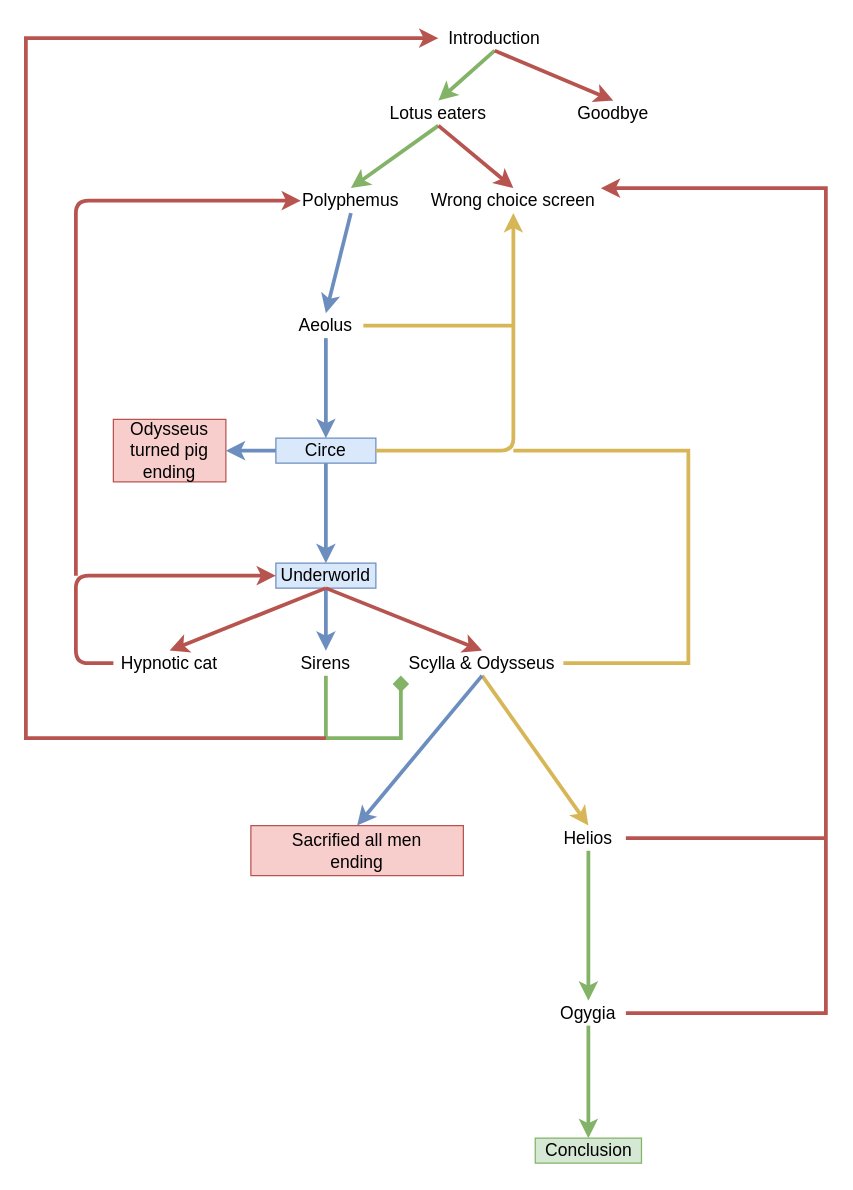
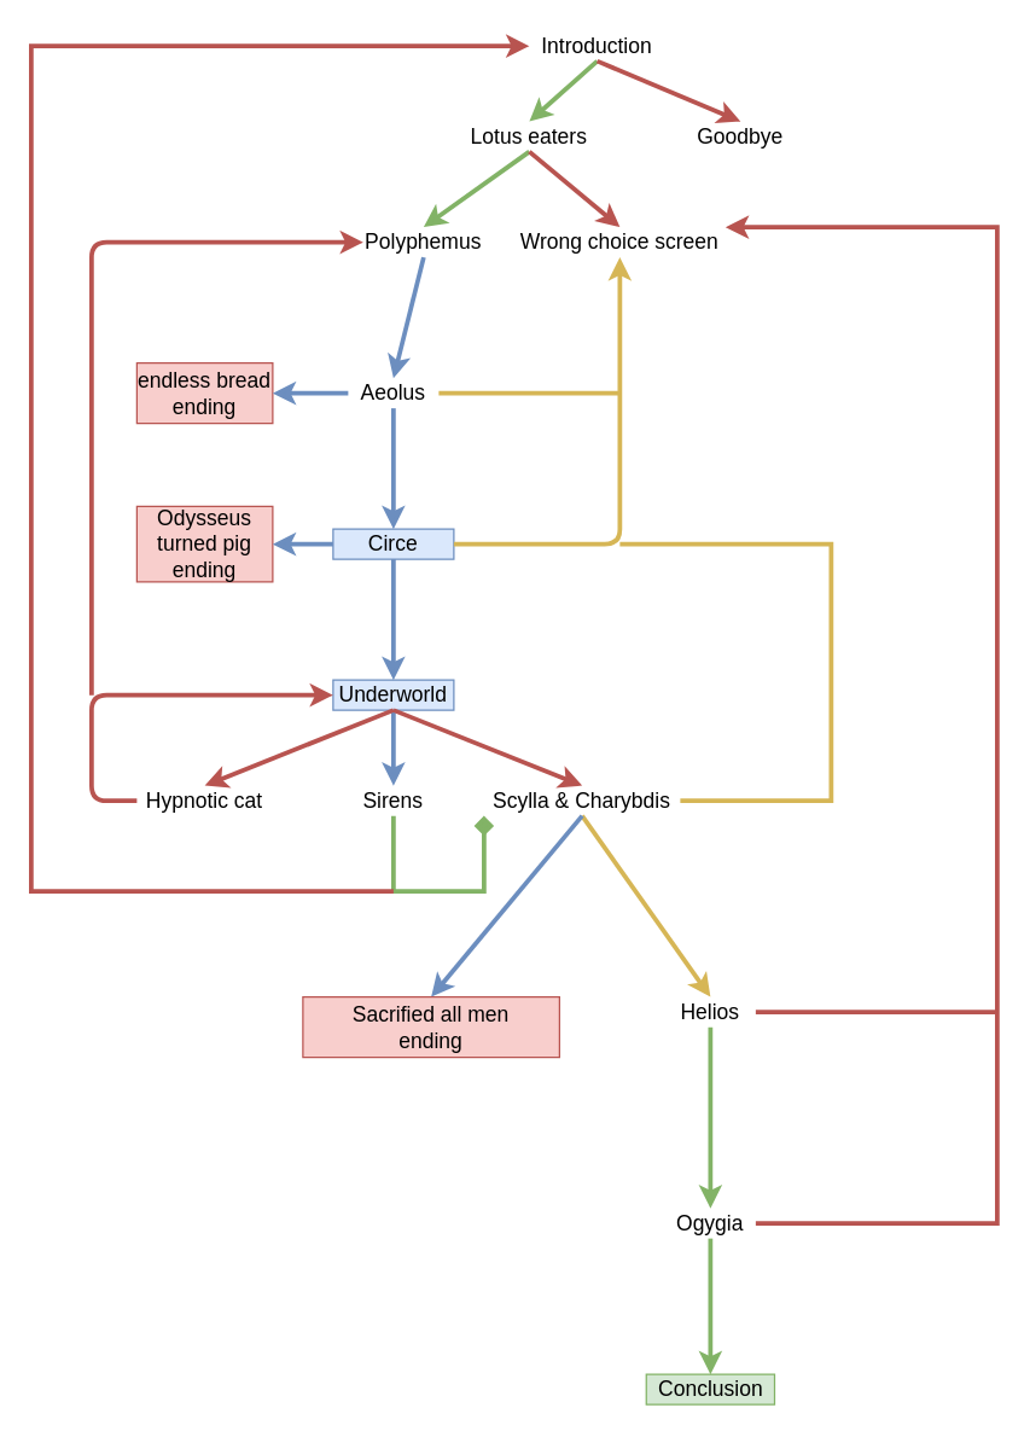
  <mxCell id="0" />
  <mxCell id="1" parent="0" />
  <mxCell id="2" value="&lt;font style=&quot;font-size: 14px&quot;&gt;Introduction&lt;/font&gt;" style="text;html=1;strokeColor=none;fillColor=none;align=center;verticalAlign=middle;whiteSpace=wrap;rounded=0;" parent="1" vertex="1"><mxGeometry x="350" y="20" width="90" height="20" as="geometry" /></mxCell>
  <mxCell id="3" value="&lt;font style=&quot;font-size: 14px&quot;&gt;Lotus eaters&lt;/font&gt;" style="text;html=1;strokeColor=none;fillColor=none;align=center;verticalAlign=middle;whiteSpace=wrap;rounded=0;" parent="1" vertex="1"><mxGeometry x="310" y="80" width="80" height="20" as="geometry" /></mxCell>
  <mxCell id="4" value="" style="endArrow=classic;html=1;exitX=0.5;exitY=1;exitDx=0;exitDy=0;entryX=0.5;entryY=0;entryDx=0;entryDy=0;fillColor=#d5e8d4;strokeColor=#82b366;strokeWidth=3;" parent="1" source="2" target="3" edge="1"><mxGeometry width="50" height="50" relative="1" as="geometry"><mxPoint x="400" y="230" as="sourcePoint" /><mxPoint x="450" y="180" as="targetPoint" /></mxGeometry></mxCell>
  <mxCell id="5" value="&lt;font style=&quot;font-size: 14px&quot;&gt;Goodbye&lt;/font&gt;" style="text;html=1;strokeColor=none;fillColor=none;align=center;verticalAlign=middle;whiteSpace=wrap;rounded=0;" parent="1" vertex="1"><mxGeometry x="460" y="80" width="60" height="20" as="geometry" /></mxCell>
  <mxCell id="6" value="" style="endArrow=classic;html=1;exitX=0.5;exitY=1;exitDx=0;exitDy=0;entryX=0.5;entryY=0;entryDx=0;entryDy=0;strokeWidth=3;fillColor=#f8cecc;strokeColor=#b85450;" parent="1" source="2" target="5" edge="1"><mxGeometry width="50" height="50" relative="1" as="geometry"><mxPoint x="594" y="40" as="sourcePoint" /><mxPoint x="610" y="180" as="targetPoint" /></mxGeometry></mxCell>
  <mxCell id="7" value="&lt;font style=&quot;font-size: 14px&quot;&gt;Polyphemus&lt;/font&gt;" style="text;html=1;strokeColor=none;fillColor=none;align=center;verticalAlign=middle;whiteSpace=wrap;rounded=0;" parent="1" vertex="1"><mxGeometry x="240" y="150" width="80" height="20" as="geometry" /></mxCell>
  <mxCell id="8" value="&lt;font style=&quot;font-size: 14px&quot;&gt;Wrong choice screen&lt;/font&gt;" style="text;html=1;strokeColor=none;fillColor=none;align=center;verticalAlign=middle;whiteSpace=wrap;rounded=0;" parent="1" vertex="1"><mxGeometry x="340" y="150" width="140" height="20" as="geometry" /></mxCell>
  <mxCell id="9" value="" style="endArrow=classic;html=1;exitX=0.5;exitY=1;exitDx=0;exitDy=0;entryX=0.5;entryY=0;entryDx=0;entryDy=0;fillColor=#d5e8d4;strokeColor=#82b366;strokeWidth=3;" parent="1" source="3" target="7" edge="1"><mxGeometry width="50" height="50" relative="1" as="geometry"><mxPoint x="250" y="90" as="sourcePoint" /><mxPoint x="180" y="130" as="targetPoint" /></mxGeometry></mxCell>
  <mxCell id="10" value="" style="endArrow=classic;html=1;exitX=0.5;exitY=1;exitDx=0;exitDy=0;entryX=0.5;entryY=0;entryDx=0;entryDy=0;fillColor=#f8cecc;strokeColor=#b85450;strokeWidth=3;" parent="1" source="3" target="8" edge="1"><mxGeometry width="50" height="50" relative="1" as="geometry"><mxPoint x="360" y="110" as="sourcePoint" /><mxPoint x="270" y="160" as="targetPoint" /></mxGeometry></mxCell>
  <mxCell id="11" value="&lt;font style=&quot;font-size: 14px&quot;&gt;Aeolus&lt;/font&gt;" style="text;html=1;strokeColor=none;fillColor=none;align=center;verticalAlign=middle;whiteSpace=wrap;rounded=0;" parent="1" vertex="1"><mxGeometry x="230" y="250" width="60" height="20" as="geometry" /></mxCell>
  <mxCell id="12" value="" style="endArrow=classic;html=1;exitX=0.5;exitY=1;exitDx=0;exitDy=0;fillColor=#dae8fc;strokeColor=#6c8ebf;strokeWidth=3;" parent="1" source="7" edge="1"><mxGeometry width="50" height="50" relative="1" as="geometry"><mxPoint x="250" y="180" as="sourcePoint" /><mxPoint x="260" y="250" as="targetPoint" /></mxGeometry></mxCell>
  <mxCell id="13" value="&lt;font style=&quot;font-size: 14px&quot;&gt;Circe&lt;/font&gt;" style="text;html=1;strokeColor=#6c8ebf;fillColor=#dae8fc;align=center;verticalAlign=middle;whiteSpace=wrap;rounded=0;" parent="1" vertex="1"><mxGeometry x="220" y="350" width="80" height="20" as="geometry" /></mxCell>
  <mxCell id="14" value="" style="endArrow=classic;html=1;exitX=0.5;exitY=1;exitDx=0;exitDy=0;fillColor=#dae8fc;strokeColor=#6c8ebf;strokeWidth=3;" parent="1" edge="1"><mxGeometry width="50" height="50" relative="1" as="geometry"><mxPoint x="260" y="270" as="sourcePoint" /><mxPoint x="260" y="350" as="targetPoint" /></mxGeometry></mxCell>
  <mxCell id="15" value="" style="endArrow=classic;html=1;strokeWidth=3;exitX=1;exitY=0.5;exitDx=0;exitDy=0;fillColor=#fff2cc;strokeColor=#d6b656;entryX=0.5;entryY=1;entryDx=0;entryDy=0;" parent="1" target="8" edge="1"><mxGeometry width="50" height="50" relative="1" as="geometry"><mxPoint x="300" y="360" as="sourcePoint" /><mxPoint x="375" y="270" as="targetPoint" /><Array as="points"><mxPoint x="410" y="360" /></Array></mxGeometry></mxCell>
  <mxCell id="16" value="&lt;span style=&quot;font-size: 14px&quot;&gt;Underworld&lt;/span&gt;" style="text;html=1;strokeColor=#6c8ebf;fillColor=#dae8fc;align=center;verticalAlign=middle;whiteSpace=wrap;rounded=0;" parent="1" vertex="1"><mxGeometry x="220" y="450" width="80" height="20" as="geometry" /></mxCell>
  <mxCell id="17" value="" style="endArrow=classic;html=1;exitX=0.5;exitY=1;exitDx=0;exitDy=0;fillColor=#dae8fc;strokeColor=#6c8ebf;strokeWidth=3;" parent="1" edge="1"><mxGeometry width="50" height="50" relative="1" as="geometry"><mxPoint x="260" y="370" as="sourcePoint" /><mxPoint x="260" y="450" as="targetPoint" /></mxGeometry></mxCell>
  <mxCell id="18" value="&lt;font style=&quot;font-size: 14px&quot;&gt;Sirens&lt;/font&gt;" style="text;html=1;strokeColor=none;fillColor=none;align=center;verticalAlign=middle;whiteSpace=wrap;rounded=0;" parent="1" vertex="1"><mxGeometry x="220" y="520" width="80" height="20" as="geometry" /></mxCell>
  <mxCell id="19" value="" style="endArrow=classic;html=1;entryX=0.5;entryY=0;entryDx=0;entryDy=0;fillColor=#dae8fc;strokeColor=#6c8ebf;strokeWidth=3;exitX=0.5;exitY=1;exitDx=0;exitDy=0;" parent="1" source="16" target="18" edge="1"><mxGeometry width="50" height="50" relative="1" as="geometry"><mxPoint x="300" y="460" as="sourcePoint" /><mxPoint x="520" y="530" as="targetPoint" /><Array as="points" /></mxGeometry></mxCell>
  <mxCell id="20" value="&lt;font style=&quot;font-size: 14px&quot;&gt;Hypnotic cat&lt;/font&gt;" style="text;html=1;strokeColor=none;fillColor=none;align=center;verticalAlign=middle;whiteSpace=wrap;rounded=0;" parent="1" vertex="1"><mxGeometry x="90" y="520" width="90" height="20" as="geometry" /></mxCell>
  <mxCell id="21" value="" style="endArrow=classic;html=1;exitX=0.5;exitY=1;exitDx=0;exitDy=0;entryX=0.5;entryY=0;entryDx=0;entryDy=0;fillColor=#f8cecc;strokeColor=#b85450;strokeWidth=3;" parent="1" target="20" edge="1"><mxGeometry width="50" height="50" relative="1" as="geometry"><mxPoint x="260" y="470" as="sourcePoint" /><mxPoint x="180" y="530" as="targetPoint" /></mxGeometry></mxCell>
  <mxCell id="22" value="" style="endArrow=classic;html=1;fillColor=#f8cecc;strokeColor=#b85450;strokeWidth=3;entryX=0;entryY=0.5;entryDx=0;entryDy=0;exitX=0;exitY=0.5;exitDx=0;exitDy=0;" parent="1" source="20" target="16" edge="1"><mxGeometry width="50" height="50" relative="1" as="geometry"><mxPoint x="100" y="530" as="sourcePoint" /><mxPoint x="160" y="450" as="targetPoint" /><Array as="points"><mxPoint x="60" y="530" /><mxPoint x="60" y="460" /></Array></mxGeometry></mxCell>
  <mxCell id="23" value="" style="endArrow=classic;html=1;strokeWidth=3;entryX=0;entryY=0.5;entryDx=0;entryDy=0;fillColor=#f8cecc;strokeColor=#b85450;" parent="1" target="7" edge="1"><mxGeometry width="50" height="50" relative="1" as="geometry"><mxPoint x="60" y="460" as="sourcePoint" /><mxPoint x="420" y="320" as="targetPoint" /><Array as="points"><mxPoint x="60" y="160" /><mxPoint x="190" y="160" /></Array></mxGeometry></mxCell>
- <mxCell id="24" value="&lt;font style=&quot;font-size: 14px&quot;&gt;Scylla &amp;amp; Odysseus&lt;/font&gt;" style="text;html=1;strokeColor=none;fillColor=none;align=center;verticalAlign=middle;whiteSpace=wrap;rounded=0;" vertex="1" parent="1"><mxGeometry x="320" y="520" width="130" height="20" as="geometry" /></mxCell>
+ <mxCell id="24" value="&lt;font style=&quot;font-size: 14px&quot;&gt;Scylla &amp;amp; Charybdis&lt;/font&gt;" style="text;html=1;strokeColor=none;fillColor=none;align=center;verticalAlign=middle;whiteSpace=wrap;rounded=0;" vertex="1" parent="1"><mxGeometry x="320" y="520" width="130" height="20" as="geometry" /></mxCell>
  <mxCell id="25" value="" style="endArrow=classic;html=1;entryX=0.5;entryY=0;entryDx=0;entryDy=0;fillColor=#f8cecc;strokeColor=#b85450;strokeWidth=3;exitX=0.5;exitY=1;exitDx=0;exitDy=0;" edge="1" parent="1" source="16" target="24"><mxGeometry width="50" height="50" relative="1" as="geometry"><mxPoint x="270" y="480" as="sourcePoint" /><mxPoint x="270" y="530" as="targetPoint" /><Array as="points" /></mxGeometry></mxCell>
  <mxCell id="26" value="" style="endArrow=diamond;html=1;rounded=0;exitX=0.5;exitY=1;exitDx=0;exitDy=0;fillColor=#d5e8d4;strokeColor=#82b366;strokeWidth=3;entryX=0;entryY=1;entryDx=0;entryDy=0;" edge="1" parent="1" source="18" target="24"><mxGeometry width="50" height="50" relative="1" as="geometry"><mxPoint x="270" y="760" as="sourcePoint" /><mxPoint x="330" y="550" as="targetPoint" /><Array as="points"><mxPoint x="260" y="590" /><mxPoint x="320" y="590" /></Array></mxGeometry></mxCell>
  <mxCell id="27" value="" style="endArrow=classic;html=1;rounded=0;strokeWidth=3;entryX=0;entryY=0.5;entryDx=0;entryDy=0;fillColor=#f8cecc;strokeColor=#b85450;" edge="1" parent="1" target="2"><mxGeometry width="50" height="50" relative="1" as="geometry"><mxPoint x="260" y="590" as="sourcePoint" /><mxPoint x="310" y="30" as="targetPoint" /><Array as="points"><mxPoint y="590" x="20" /><mxPoint y="30" x="20" /></Array></mxGeometry></mxCell>
  <mxCell id="28" value="&lt;font style=&quot;font-size: 14px&quot;&gt;Helios&lt;/font&gt;" style="text;html=1;strokeColor=none;fillColor=none;align=center;verticalAlign=middle;whiteSpace=wrap;rounded=0;" vertex="1" parent="1"><mxGeometry x="440" y="660" width="60" height="20" as="geometry" /></mxCell>
  <mxCell id="29" value="" style="endArrow=classic;html=1;rounded=0;strokeWidth=3;exitX=0.5;exitY=1;exitDx=0;exitDy=0;entryX=0.5;entryY=0;entryDx=0;entryDy=0;fillColor=#fff2cc;strokeColor=#d6b656;" edge="1" parent="1" source="24" target="28"><mxGeometry width="50" height="50" relative="1" as="geometry"><mxPoint x="380" y="930" as="sourcePoint" /><mxPoint x="430" y="880" as="targetPoint" /></mxGeometry></mxCell>
  <mxCell id="30" value="" style="endArrow=classic;html=1;rounded=0;strokeWidth=3;fillColor=#dae8fc;strokeColor=#6c8ebf;exitX=0.5;exitY=1;exitDx=0;exitDy=0;entryX=0.5;entryY=0;entryDx=0;entryDy=0;" edge="1" parent="1" source="24" target="36"><mxGeometry width="50" height="50" relative="1" as="geometry"><mxPoint x="560" y="530" as="sourcePoint" /><mxPoint x="310" y="620" as="targetPoint" /><Array as="points" /></mxGeometry></mxCell>
  <mxCell id="31" value="&lt;font style=&quot;font-size: 14px&quot;&gt;Ogygia&lt;/font&gt;" style="text;html=1;strokeColor=none;fillColor=none;align=center;verticalAlign=middle;whiteSpace=wrap;rounded=0;" vertex="1" parent="1"><mxGeometry x="440" y="800" width="60" height="20" as="geometry" /></mxCell>
  <mxCell id="32" value="" style="endArrow=classic;html=1;rounded=0;strokeWidth=3;exitX=0.5;exitY=1;exitDx=0;exitDy=0;entryX=0.5;entryY=0;entryDx=0;entryDy=0;fillColor=#d5e8d4;strokeColor=#82b366;" edge="1" parent="1" source="28" target="31"><mxGeometry width="50" height="50" relative="1" as="geometry"><mxPoint x="420" y="670" as="sourcePoint" /><mxPoint x="470" y="620" as="targetPoint" /></mxGeometry></mxCell>
  <mxCell id="33" value="" style="endArrow=classic;html=1;rounded=0;strokeWidth=3;exitX=1;exitY=0.5;exitDx=0;exitDy=0;entryX=1;entryY=0;entryDx=0;entryDy=0;fillColor=#f8cecc;strokeColor=#b85450;" edge="1" parent="1" source="31" target="8"><mxGeometry width="50" height="50" relative="1" as="geometry"><mxPoint x="420" y="670" as="sourcePoint" /><mxPoint x="470" y="620" as="targetPoint" /><Array as="points"><mxPoint x="660" y="810" /><mxPoint x="660" y="150" /></Array></mxGeometry></mxCell>
  <mxCell id="34" value="&lt;font style=&quot;font-size: 14px&quot;&gt;Conclusion&lt;/font&gt;" style="text;html=1;strokeColor=#82b366;fillColor=#d5e8d4;align=center;verticalAlign=middle;whiteSpace=wrap;rounded=0;" vertex="1" parent="1"><mxGeometry x="427.5" y="910" width="85" height="20" as="geometry" /></mxCell>
  <mxCell id="35" value="" style="endArrow=classic;html=1;rounded=0;strokeWidth=3;exitX=0.5;exitY=1;exitDx=0;exitDy=0;fillColor=#d5e8d4;strokeColor=#82b366;entryX=0.5;entryY=0;entryDx=0;entryDy=0;" edge="1" parent="1" target="34" source="31"><mxGeometry width="50" height="50" relative="1" as="geometry"><mxPoint x="385" y="740" as="sourcePoint" /><mxPoint x="470" y="820" as="targetPoint" /></mxGeometry></mxCell>
  <mxCell id="36" value="&lt;font style=&quot;font-size: 14px&quot;&gt;Sacrified all men &lt;br&gt;ending&lt;/font&gt;" style="text;html=1;strokeColor=#b85450;fillColor=#f8cecc;align=center;verticalAlign=middle;whiteSpace=wrap;rounded=0;" vertex="1" parent="1"><mxGeometry x="200" y="660" width="170" height="40" as="geometry" /></mxCell>
+ <mxCell id="37" value="&lt;font style=&quot;font-size: 14px&quot;&gt;endless bread&lt;br&gt;ending&lt;/font&gt;" style="text;html=1;strokeColor=#b85450;fillColor=#f8cecc;align=center;verticalAlign=middle;whiteSpace=wrap;rounded=0;" vertex="1" parent="1"><mxGeometry x="90" y="240" width="90" height="40" as="geometry" /></mxCell>
+ <mxCell id="38" value="" style="endArrow=classic;html=1;rounded=0;strokeWidth=3;entryX=1;entryY=0.5;entryDx=0;entryDy=0;exitX=0;exitY=0.5;exitDx=0;exitDy=0;fillColor=#dae8fc;strokeColor=#6c8ebf;" edge="1" parent="1" source="11" target="37"><mxGeometry width="50" height="50" relative="1" as="geometry"><mxPoint x="230" y="650" as="sourcePoint" /><mxPoint x="280" y="600" as="targetPoint" /></mxGeometry></mxCell>
  <mxCell id="39" value="" style="endArrow=none;html=1;rounded=0;strokeWidth=3;exitX=1;exitY=0.5;exitDx=0;exitDy=0;fillColor=#f8cecc;strokeColor=#b85450;" edge="1" parent="1" source="28"><mxGeometry width="50" height="50" relative="1" as="geometry"><mxPoint x="610" y="650" as="sourcePoint" /><mxPoint x="660" y="670" as="targetPoint" /></mxGeometry></mxCell>
  <mxCell id="40" value="" style="endArrow=none;html=1;rounded=0;strokeWidth=3;entryX=1;entryY=0.5;entryDx=0;entryDy=0;fillColor=#fff2cc;strokeColor=#d6b656;" edge="1" parent="1" target="24"><mxGeometry width="50" height="50" relative="1" as="geometry"><mxPoint x="410" y="360" as="sourcePoint" /><mxPoint x="410" y="600" as="targetPoint" /><Array as="points"><mxPoint x="550" y="360" /><mxPoint x="550" y="530" /></Array></mxGeometry></mxCell>
  <mxCell id="41" value="" style="endArrow=none;html=1;rounded=0;strokeWidth=3;exitX=1;exitY=0.5;exitDx=0;exitDy=0;fillColor=#fff2cc;strokeColor=#d6b656;" edge="1" parent="1" source="11"><mxGeometry width="50" height="50" relative="1" as="geometry"><mxPoint x="360" y="650" as="sourcePoint" /><mxPoint x="410" y="260" as="targetPoint" /></mxGeometry></mxCell>
  <mxCell id="42" value="&lt;font style=&quot;font-size: 14px&quot;&gt;Odysseus&lt;br&gt;turned pig&lt;br&gt;ending&lt;/font&gt;" style="text;html=1;strokeColor=#b85450;fillColor=#f8cecc;align=center;verticalAlign=middle;whiteSpace=wrap;rounded=0;" vertex="1" parent="1"><mxGeometry x="90" y="335" width="90" height="50" as="geometry" /></mxCell>
  <mxCell id="43" value="" style="endArrow=classic;html=1;rounded=0;strokeWidth=3;entryX=1;entryY=0.5;entryDx=0;entryDy=0;exitX=0;exitY=0.5;exitDx=0;exitDy=0;fillColor=#dae8fc;strokeColor=#6c8ebf;" edge="1" parent="1" source="13" target="42"><mxGeometry width="50" height="50" relative="1" as="geometry"><mxPoint x="240" y="270" as="sourcePoint" /><mxPoint x="190" y="270" as="targetPoint" /></mxGeometry></mxCell>
